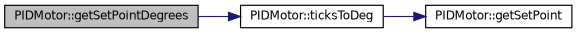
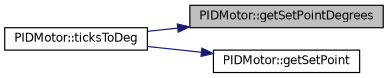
  digraph {
    rankdir=LR
    node [color=black fillcolor=white fontname=Helvetica fontsize=10 shape=record style=filled]
    edge [color=midnightblue fontname=Helvetica fontsize=10 labelfontname=Helvetica labelfontsize=10 style=solid]
    n1 [fillcolor=grey75 fontcolor=black height=0.2 label="PIDMotor::getSetPointDegrees" width=0.4]
    n2 [height=0.2 label="PIDMotor::ticksToDeg" width=0.4]
    n3 [height=0.2 label="PIDMotor::getSetPoint" width=0.4]
-   n1 -> n2
+   n2 -> n1
    n2 -> n3
  }
